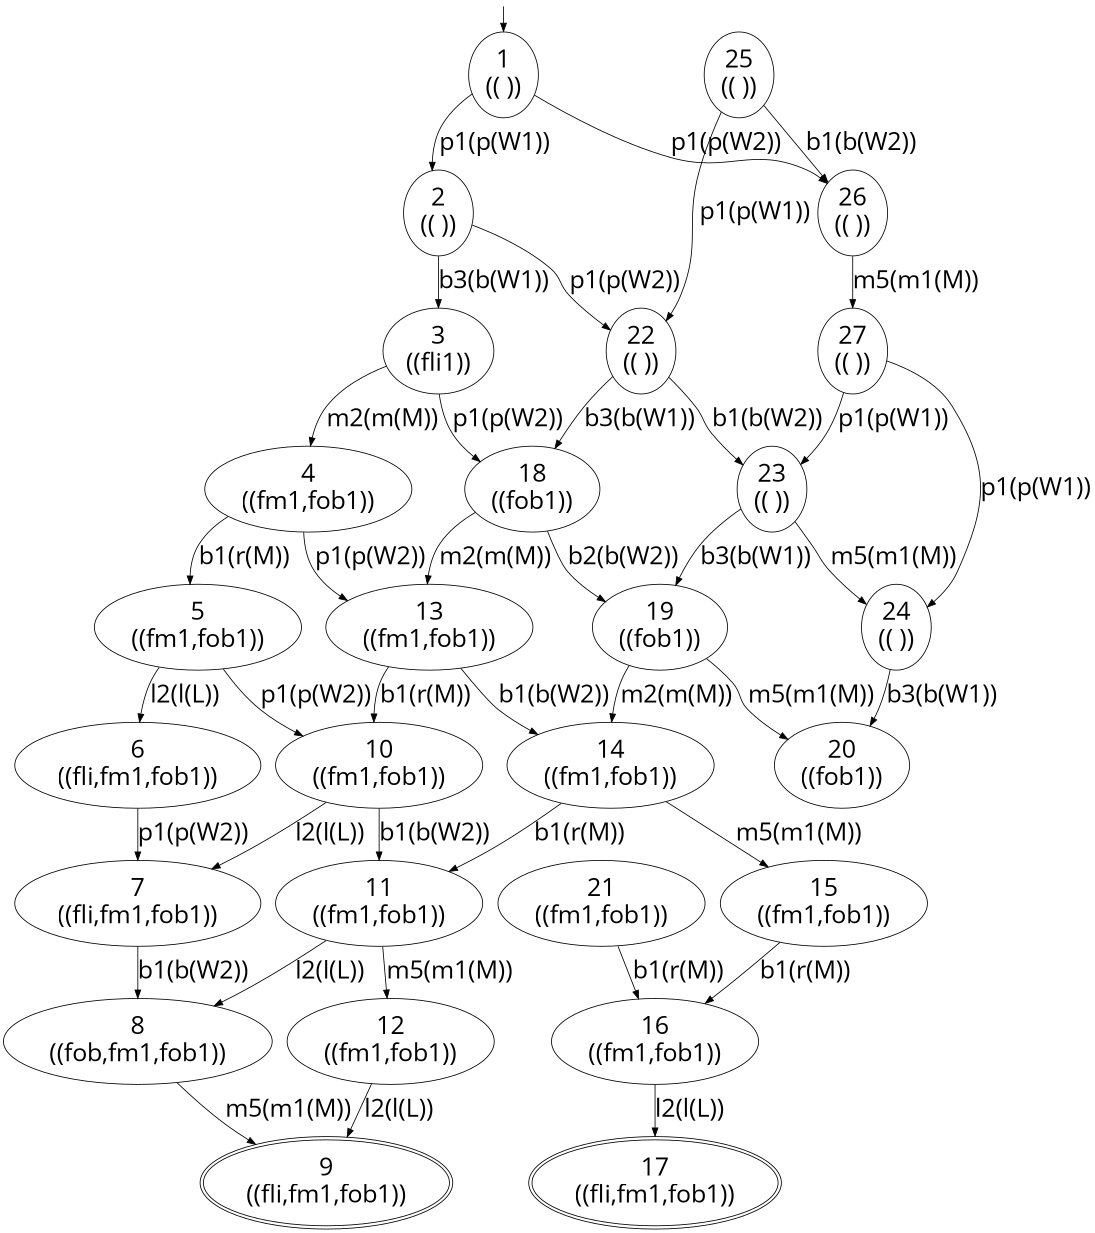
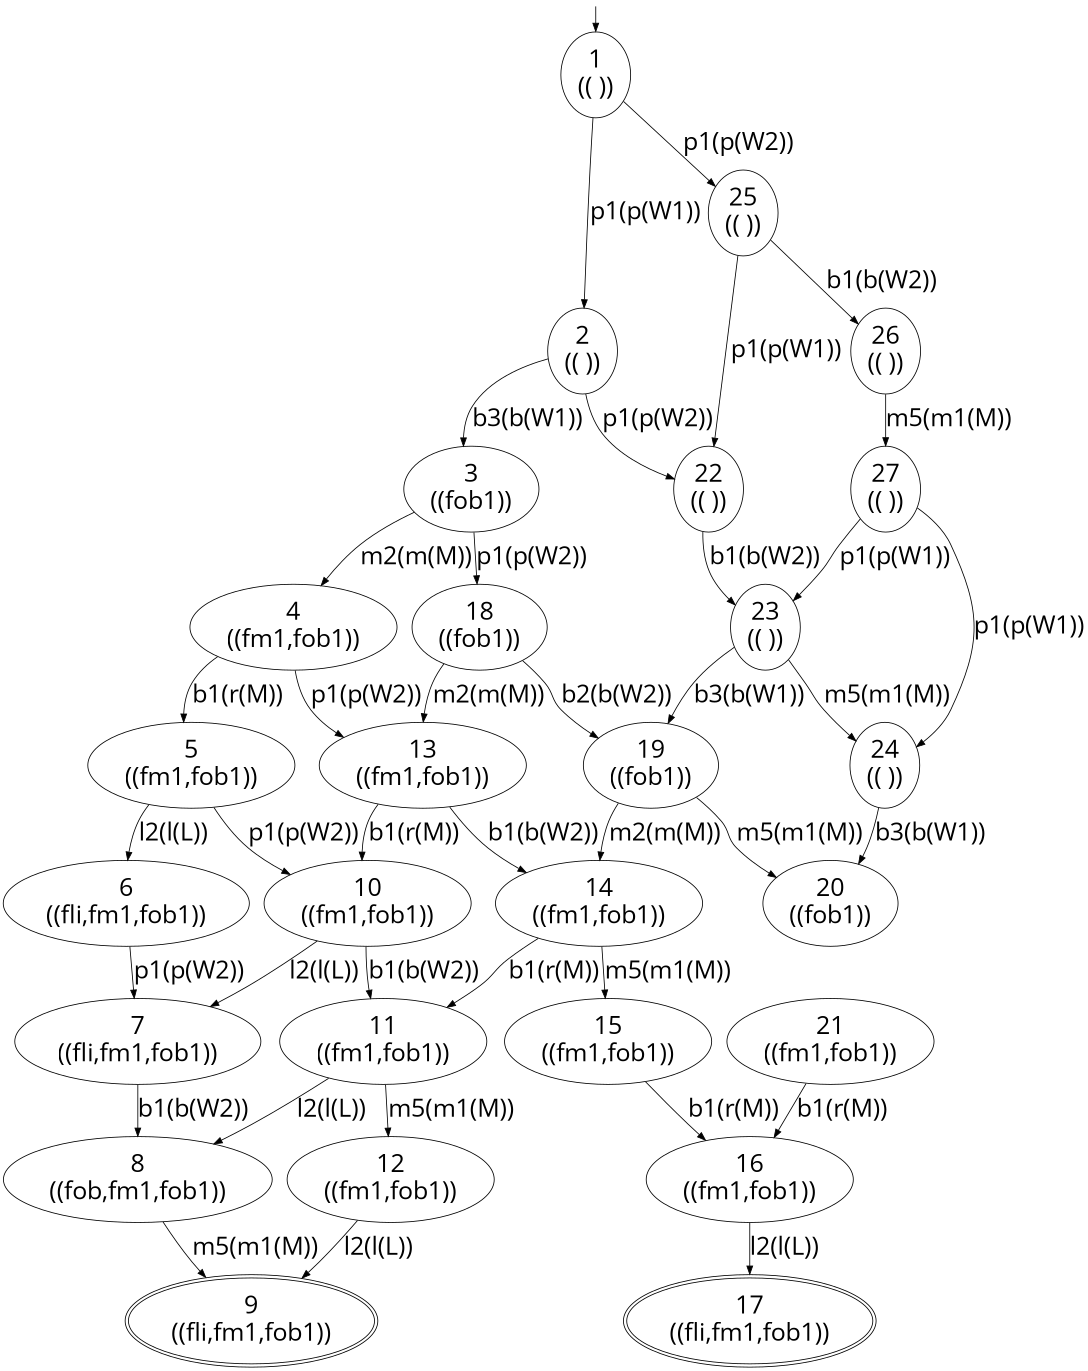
  digraph {
    fontname="Open Sans"
    rankdir=TB
    ranksep=0.4
    node [fontname="Open Sans" fontsize=30 shape=ellipse]
    edge [fontname="Open Sans" fontsize=30]
    n1 [label="1\n(( ))"]
    n2 [label="2\n(( ))"]
    n3 [label="25\n(( ))"]
-   n4 [label="3\n((fli1))"]
+   n4 [label="3\n((fob1))"]
    n5 [label="22\n(( ))"]
    n6 [label="26\n(( ))"]
    n7 [label="4\n((fm1,fob1))"]
    n8 [label="18\n((fob1))"]
    n9 [label="23\n(( ))"]
    n10 [label="5\n((fm1,fob1))"]
    n11 [label="13\n((fm1,fob1))"]
    n12 [label="19\n((fob1))"]
    n13 [label="6\n((fli,fm1,fob1))"]
    n14 [label="10\n((fm1,fob1))"]
    n15 [label="14\n((fm1,fob1))"]
    n16 [label="7\n((fli,fm1,fob1))"]
    n17 [label="11\n((fm1,fob1))"]
    n18 [label="8\n((fob,fm1,fob1))"]
    n19 [label="9\n((fli,fm1,fob1))" peripheries=2]
    n20 [label="12\n((fm1,fob1))"]
    n21 [label="15\n((fm1,fob1))"]
    n22 [label="16\n((fm1,fob1))"]
    n23 [label="17\n((fli,fm1,fob1))" peripheries=2]
    n24 [label="20\n((fob1))"]
    n25 [label="21\n((fm1,fob1))"]
    n26 [label="24\n(( ))"]
    n27 [label="27\n(( ))"]
    start [color=white fontcolor=white shape=point fontsize=""]
    n1 -> n2 [label="p1(p(W1))"]
-   n1 -> n6 [label="p1(p(W2))"]
+   n1 -> n3 [label="p1(p(W2))"]
    n2 -> n4 [label="b3(b(W1))"]
    n2 -> n5 [label="p1(p(W2))"]
    n3 -> n5 [label="p1(p(W1))"]
    n3 -> n6 [label="b1(b(W2))"]
    n4 -> n7 [label="m2(m(M))"]
    n4 -> n8 [label="p1(p(W2))"]
-   n5 -> n8 [label="b3(b(W1))"]
    n5 -> n9 [label="b1(b(W2))"]
    n6 -> n27 [label="m5(m1(M))"]
    n7 -> n10 [label="b1(r(M))"]
    n7 -> n11 [label="p1(p(W2))"]
    n8 -> n11 [label="m2(m(M))"]
    n8 -> n12 [label="b2(b(W2))"]
    n9 -> n12 [label="b3(b(W1))"]
    n9 -> n26 [label="m5(m1(M))"]
    n10 -> n13 [label="l2(l(L))"]
    n10 -> n14 [label="p1(p(W2))"]
    n11 -> n14 [label="b1(r(M))"]
    n11 -> n15 [label="b1(b(W2))"]
    n12 -> n15 [label="m2(m(M))"]
    n12 -> n24 [label="m5(m1(M))"]
    n13 -> n16 [label="p1(p(W2))"]
    n14 -> n16 [label="l2(l(L))"]
    n14 -> n17 [label="b1(b(W2))"]
    n15 -> n17 [label="b1(r(M))"]
    n15 -> n21 [label="m5(m1(M))"]
    n16 -> n18 [label="b1(b(W2))"]
    n17 -> n18 [label="l2(l(L))"]
    n17 -> n20 [label="m5(m1(M))"]
    n18 -> n19 [label="m5(m1(M))"]
    n20 -> n19 [label="l2(l(L))"]
    n21 -> n22 [label="b1(r(M))"]
    n22 -> n23 [label="l2(l(L))"]
    n25 -> n22 [label="b1(r(M))"]
    n26 -> n24 [label="b3(b(W1))"]
    n27 -> n9 [label="p1(p(W1))"]
    n27 -> n26 [label="p1(p(W1))"]
    start -> n1 [fontsize=""]
  }
